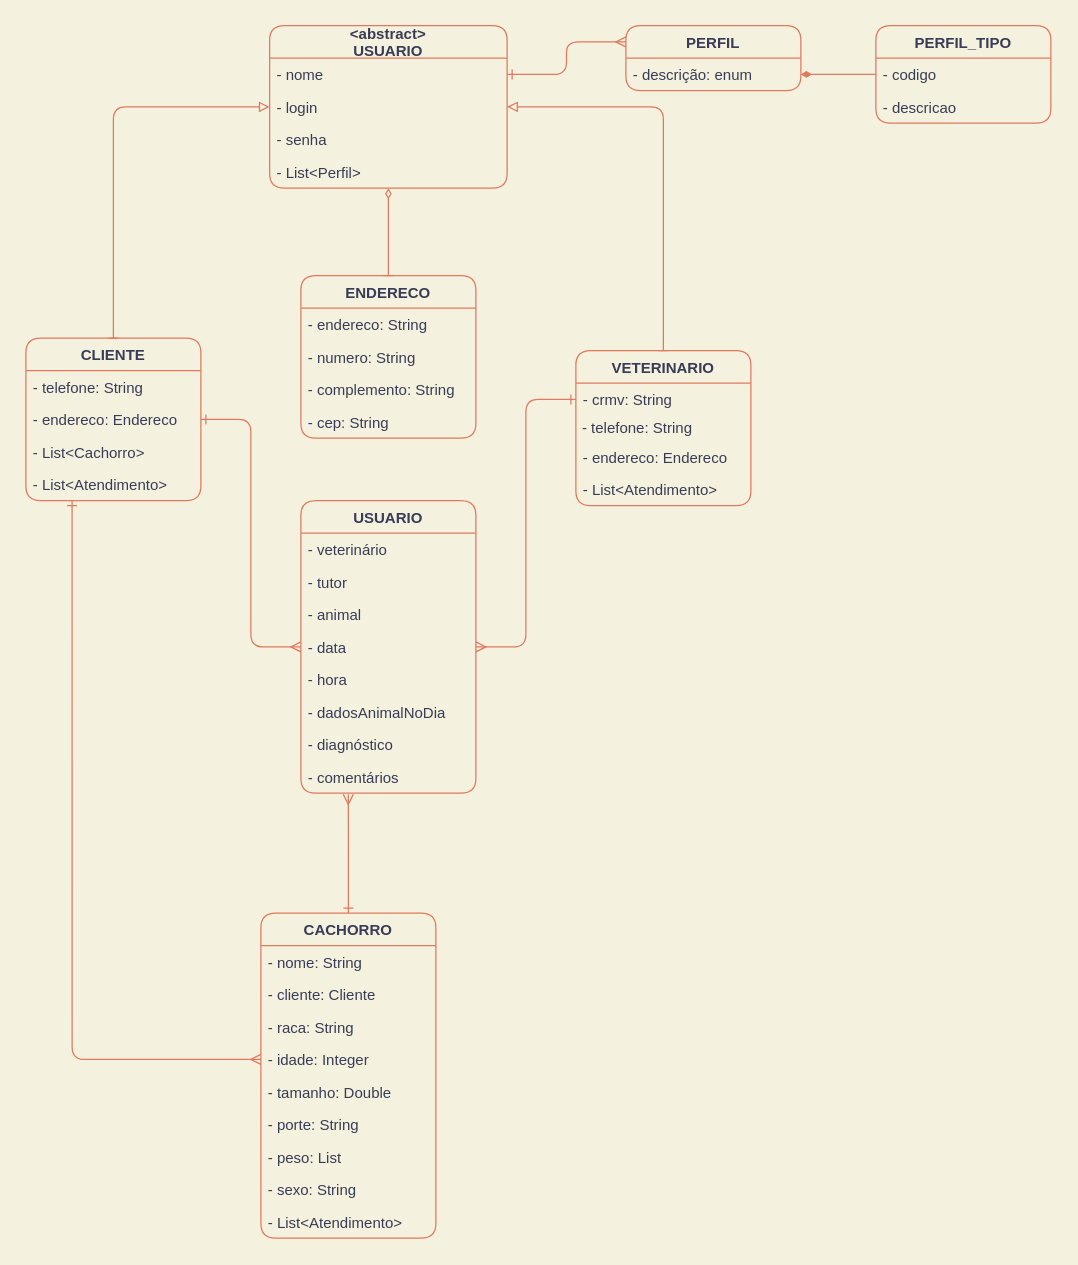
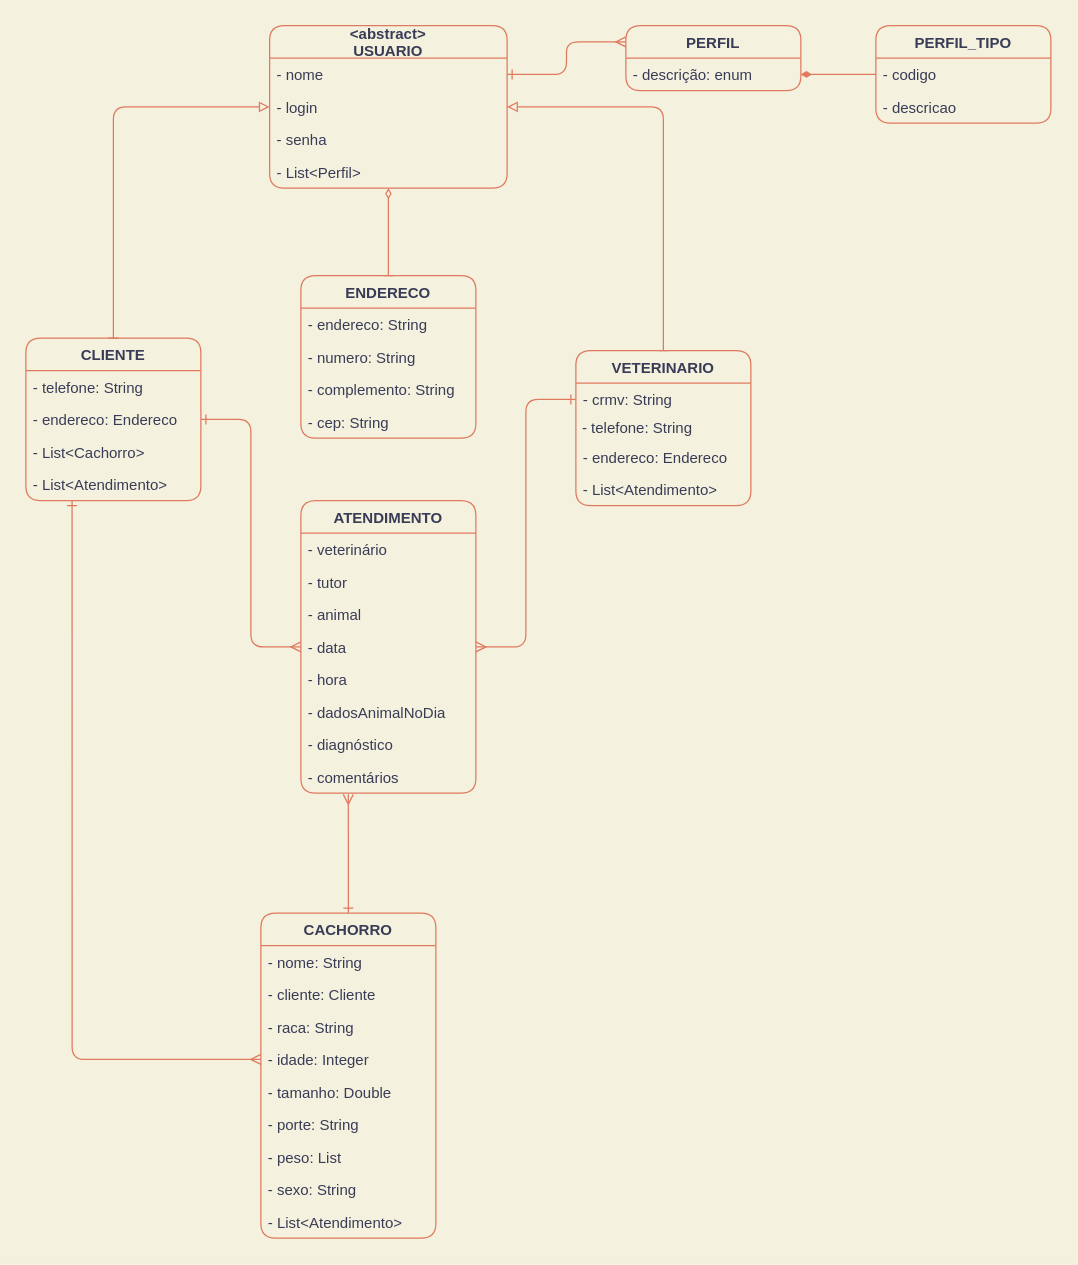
  <mxCell id="0" />
  <mxCell id="1" parent="0" />
  <mxCell id="2" style="edgeStyle=orthogonalEdgeStyle;rounded=1;orthogonalLoop=1;jettySize=auto;html=1;entryX=1;entryY=0.5;entryDx=0;entryDy=0;startArrow=baseDash;startFill=0;endArrow=block;endFill=0;labelBackgroundColor=#F4F1DE;strokeColor=#E07A5F;fontColor=#393C56;" edge="1" parent="1" source="3" target="43"><mxGeometry relative="1" as="geometry" /></mxCell>
  <mxCell id="3" value="VETERINARIO" style="swimlane;fontStyle=1;childLayout=stackLayout;horizontal=1;startSize=26;fillColor=none;horizontalStack=0;resizeParent=1;resizeParentMax=0;resizeLast=0;collapsible=1;marginBottom=0;strokeColor=#E07A5F;fontColor=#393C56;rounded=1;" vertex="1" parent="1"><mxGeometry x="460" y="280" width="140" height="124" as="geometry" /></mxCell>
  <mxCell id="4" value="- crmv: String" style="text;strokeColor=none;fillColor=none;align=left;verticalAlign=top;spacingLeft=4;spacingRight=4;overflow=hidden;rotatable=0;points=[[0,0.5],[1,0.5]];portConstraint=eastwest;fontColor=#393C56;rounded=1;" vertex="1" parent="3"><mxGeometry y="26" width="140" height="26" as="geometry" /></mxCell>
  <mxCell id="5" value="&amp;nbsp;- telefone: String" style="text;html=1;resizable=0;autosize=1;align=left;verticalAlign=middle;points=[];fillColor=none;strokeColor=none;rounded=1;fontColor=#393C56;" vertex="1" parent="3"><mxGeometry y="52" width="140" height="20" as="geometry" /></mxCell>
  <mxCell id="6" value="- endereco: Endereco" style="text;strokeColor=none;fillColor=none;align=left;verticalAlign=top;spacingLeft=4;spacingRight=4;overflow=hidden;rotatable=0;points=[[0,0.5],[1,0.5]];portConstraint=eastwest;fontColor=#393C56;rounded=1;" vertex="1" parent="3"><mxGeometry y="72" width="140" height="26" as="geometry" /></mxCell>
  <mxCell id="7" value="- List&lt;Atendimento&gt;" style="text;strokeColor=none;fillColor=none;align=left;verticalAlign=top;spacingLeft=4;spacingRight=4;overflow=hidden;rotatable=0;points=[[0,0.5],[1,0.5]];portConstraint=eastwest;fontColor=#393C56;rounded=1;" vertex="1" parent="3"><mxGeometry y="98" width="140" height="26" as="geometry" /></mxCell>
  <mxCell id="8" style="edgeStyle=orthogonalEdgeStyle;rounded=1;orthogonalLoop=1;jettySize=auto;html=1;startArrow=ERone;startFill=0;endArrow=ERmany;endFill=0;labelBackgroundColor=#F4F1DE;strokeColor=#E07A5F;fontColor=#393C56;" edge="1" parent="1" source="10" target="32"><mxGeometry relative="1" as="geometry" /></mxCell>
  <mxCell id="9" style="edgeStyle=orthogonalEdgeStyle;rounded=1;orthogonalLoop=1;jettySize=auto;html=1;entryX=0;entryY=0.5;entryDx=0;entryDy=0;startArrow=baseDash;startFill=0;endArrow=block;endFill=0;labelBackgroundColor=#F4F1DE;strokeColor=#E07A5F;fontColor=#393C56;" edge="1" parent="1" source="10" target="43"><mxGeometry relative="1" as="geometry" /></mxCell>
  <mxCell id="10" value="CLIENTE" style="swimlane;fontStyle=1;childLayout=stackLayout;horizontal=1;startSize=26;fillColor=none;horizontalStack=0;resizeParent=1;resizeParentMax=0;resizeLast=0;collapsible=1;marginBottom=0;strokeColor=#E07A5F;fontColor=#393C56;rounded=1;" vertex="1" parent="1"><mxGeometry x="20" y="270" width="140" height="130" as="geometry" /></mxCell>
  <mxCell id="11" value="- telefone: String" style="text;strokeColor=none;fillColor=none;align=left;verticalAlign=top;spacingLeft=4;spacingRight=4;overflow=hidden;rotatable=0;points=[[0,0.5],[1,0.5]];portConstraint=eastwest;fontColor=#393C56;rounded=1;" vertex="1" parent="10"><mxGeometry y="26" width="140" height="26" as="geometry" /></mxCell>
  <mxCell id="12" value="- endereco: Endereco" style="text;strokeColor=none;fillColor=none;align=left;verticalAlign=top;spacingLeft=4;spacingRight=4;overflow=hidden;rotatable=0;points=[[0,0.5],[1,0.5]];portConstraint=eastwest;fontColor=#393C56;rounded=1;" vertex="1" parent="10"><mxGeometry y="52" width="140" height="26" as="geometry" /></mxCell>
  <mxCell id="13" value="- List&lt;Cachorro&gt;" style="text;strokeColor=none;fillColor=none;align=left;verticalAlign=top;spacingLeft=4;spacingRight=4;overflow=hidden;rotatable=0;points=[[0,0.5],[1,0.5]];portConstraint=eastwest;fontColor=#393C56;rounded=1;" vertex="1" parent="10"><mxGeometry y="78" width="140" height="26" as="geometry" /></mxCell>
  <mxCell id="14" value="- List&lt;Atendimento&gt;" style="text;strokeColor=none;fillColor=none;align=left;verticalAlign=top;spacingLeft=4;spacingRight=4;overflow=hidden;rotatable=0;points=[[0,0.5],[1,0.5]];portConstraint=eastwest;fontColor=#393C56;rounded=1;" vertex="1" parent="10"><mxGeometry y="104" width="140" height="26" as="geometry" /></mxCell>
  <mxCell id="15" style="edgeStyle=orthogonalEdgeStyle;rounded=1;orthogonalLoop=1;jettySize=auto;html=1;entryX=0.271;entryY=1.038;entryDx=0;entryDy=0;entryPerimeter=0;startArrow=ERone;startFill=0;endArrow=ERmany;endFill=0;labelBackgroundColor=#F4F1DE;strokeColor=#E07A5F;fontColor=#393C56;" edge="1" parent="1" source="16" target="40"><mxGeometry relative="1" as="geometry" /></mxCell>
  <mxCell id="16" value="CACHORRO" style="swimlane;fontStyle=1;childLayout=stackLayout;horizontal=1;startSize=26;fillColor=none;horizontalStack=0;resizeParent=1;resizeParentMax=0;resizeLast=0;collapsible=1;marginBottom=0;strokeColor=#E07A5F;fontColor=#393C56;rounded=1;" vertex="1" parent="1"><mxGeometry x="208" y="730" width="140" height="260" as="geometry" /></mxCell>
  <mxCell id="17" value="- nome: String" style="text;strokeColor=none;fillColor=none;align=left;verticalAlign=top;spacingLeft=4;spacingRight=4;overflow=hidden;rotatable=0;points=[[0,0.5],[1,0.5]];portConstraint=eastwest;fontColor=#393C56;rounded=1;" vertex="1" parent="16"><mxGeometry y="26" width="140" height="26" as="geometry" /></mxCell>
  <mxCell id="18" value="- cliente: Cliente" style="text;strokeColor=none;fillColor=none;align=left;verticalAlign=top;spacingLeft=4;spacingRight=4;overflow=hidden;rotatable=0;points=[[0,0.5],[1,0.5]];portConstraint=eastwest;fontColor=#393C56;rounded=1;" vertex="1" parent="16"><mxGeometry y="52" width="140" height="26" as="geometry" /></mxCell>
  <mxCell id="19" value="- raca: String" style="text;strokeColor=none;fillColor=none;align=left;verticalAlign=top;spacingLeft=4;spacingRight=4;overflow=hidden;rotatable=0;points=[[0,0.5],[1,0.5]];portConstraint=eastwest;fontColor=#393C56;rounded=1;" vertex="1" parent="16"><mxGeometry y="78" width="140" height="26" as="geometry" /></mxCell>
  <mxCell id="20" value="- idade: Integer" style="text;strokeColor=none;fillColor=none;align=left;verticalAlign=top;spacingLeft=4;spacingRight=4;overflow=hidden;rotatable=0;points=[[0,0.5],[1,0.5]];portConstraint=eastwest;fontColor=#393C56;rounded=1;" vertex="1" parent="16"><mxGeometry y="104" width="140" height="26" as="geometry" /></mxCell>
  <mxCell id="21" value="- tamanho: Double" style="text;strokeColor=none;fillColor=none;align=left;verticalAlign=top;spacingLeft=4;spacingRight=4;overflow=hidden;rotatable=0;points=[[0,0.5],[1,0.5]];portConstraint=eastwest;fontColor=#393C56;rounded=1;" vertex="1" parent="16"><mxGeometry y="130" width="140" height="26" as="geometry" /></mxCell>
  <mxCell id="22" value="- porte: String" style="text;strokeColor=none;fillColor=none;align=left;verticalAlign=top;spacingLeft=4;spacingRight=4;overflow=hidden;rotatable=0;points=[[0,0.5],[1,0.5]];portConstraint=eastwest;fontColor=#393C56;rounded=1;" vertex="1" parent="16"><mxGeometry y="156" width="140" height="26" as="geometry" /></mxCell>
  <mxCell id="23" value="- peso: List" style="text;strokeColor=none;fillColor=none;align=left;verticalAlign=top;spacingLeft=4;spacingRight=4;overflow=hidden;rotatable=0;points=[[0,0.5],[1,0.5]];portConstraint=eastwest;fontColor=#393C56;rounded=1;" vertex="1" parent="16"><mxGeometry y="182" width="140" height="26" as="geometry" /></mxCell>
  <mxCell id="24" value="- sexo: String" style="text;strokeColor=none;fillColor=none;align=left;verticalAlign=top;spacingLeft=4;spacingRight=4;overflow=hidden;rotatable=0;points=[[0,0.5],[1,0.5]];portConstraint=eastwest;fontColor=#393C56;rounded=1;" vertex="1" parent="16"><mxGeometry y="208" width="140" height="26" as="geometry" /></mxCell>
  <mxCell id="25" value="- List&lt;Atendimento&gt;" style="text;strokeColor=none;fillColor=none;align=left;verticalAlign=top;spacingLeft=4;spacingRight=4;overflow=hidden;rotatable=0;points=[[0,0.5],[1,0.5]];portConstraint=eastwest;fontColor=#393C56;rounded=1;" vertex="1" parent="16"><mxGeometry y="234" width="140" height="26" as="geometry" /></mxCell>
  <mxCell id="26" style="edgeStyle=orthogonalEdgeStyle;rounded=1;orthogonalLoop=1;jettySize=auto;html=1;entryX=0.5;entryY=1;entryDx=0;entryDy=0;entryPerimeter=0;startArrow=baseDash;startFill=0;endArrow=diamondThin;endFill=0;strokeWidth=1;labelBackgroundColor=#F4F1DE;strokeColor=#E07A5F;fontColor=#393C56;" edge="1" parent="1" source="27" target="45"><mxGeometry relative="1" as="geometry" /></mxCell>
  <mxCell id="27" value="ENDERECO" style="swimlane;fontStyle=1;childLayout=stackLayout;horizontal=1;startSize=26;fillColor=none;horizontalStack=0;resizeParent=1;resizeParentMax=0;resizeLast=0;collapsible=1;marginBottom=0;strokeColor=#E07A5F;fontColor=#393C56;rounded=1;" vertex="1" parent="1"><mxGeometry x="240" y="220" width="140" height="130" as="geometry" /></mxCell>
  <mxCell id="28" value="- endereco: String" style="text;strokeColor=none;fillColor=none;align=left;verticalAlign=top;spacingLeft=4;spacingRight=4;overflow=hidden;rotatable=0;points=[[0,0.5],[1,0.5]];portConstraint=eastwest;fontColor=#393C56;rounded=1;" vertex="1" parent="27"><mxGeometry y="26" width="140" height="26" as="geometry" /></mxCell>
  <mxCell id="29" value="- numero: String" style="text;strokeColor=none;fillColor=none;align=left;verticalAlign=top;spacingLeft=4;spacingRight=4;overflow=hidden;rotatable=0;points=[[0,0.5],[1,0.5]];portConstraint=eastwest;fontColor=#393C56;rounded=1;" vertex="1" parent="27"><mxGeometry y="52" width="140" height="26" as="geometry" /></mxCell>
  <mxCell id="30" value="- complemento: String" style="text;strokeColor=none;fillColor=none;align=left;verticalAlign=top;spacingLeft=4;spacingRight=4;overflow=hidden;rotatable=0;points=[[0,0.5],[1,0.5]];portConstraint=eastwest;fontColor=#393C56;rounded=1;" vertex="1" parent="27"><mxGeometry y="78" width="140" height="26" as="geometry" /></mxCell>
  <mxCell id="31" value="- cep: String" style="text;strokeColor=none;fillColor=none;align=left;verticalAlign=top;spacingLeft=4;spacingRight=4;overflow=hidden;rotatable=0;points=[[0,0.5],[1,0.5]];portConstraint=eastwest;fontColor=#393C56;rounded=1;" vertex="1" parent="27"><mxGeometry y="104" width="140" height="26" as="geometry" /></mxCell>
- <mxCell id="32" value="USUARIO" style="swimlane;fontStyle=1;childLayout=stackLayout;horizontal=1;startSize=26;fillColor=none;horizontalStack=0;resizeParent=1;resizeParentMax=0;resizeLast=0;collapsible=1;marginBottom=0;strokeColor=#E07A5F;fontColor=#393C56;rounded=1;" vertex="1" parent="1"><mxGeometry x="240" y="400" width="140" height="234" as="geometry" /></mxCell>
+ <mxCell id="32" value="ATENDIMENTO" style="swimlane;fontStyle=1;childLayout=stackLayout;horizontal=1;startSize=26;fillColor=none;horizontalStack=0;resizeParent=1;resizeParentMax=0;resizeLast=0;collapsible=1;marginBottom=0;strokeColor=#E07A5F;fontColor=#393C56;rounded=1;" vertex="1" parent="1"><mxGeometry x="240" y="400" width="140" height="234" as="geometry" /></mxCell>
  <mxCell id="33" value="- veterinário" style="text;strokeColor=none;fillColor=none;align=left;verticalAlign=top;spacingLeft=4;spacingRight=4;overflow=hidden;rotatable=0;points=[[0,0.5],[1,0.5]];portConstraint=eastwest;fontColor=#393C56;rounded=1;" vertex="1" parent="32"><mxGeometry y="26" width="140" height="26" as="geometry" /></mxCell>
  <mxCell id="34" value="- tutor" style="text;strokeColor=none;fillColor=none;align=left;verticalAlign=top;spacingLeft=4;spacingRight=4;overflow=hidden;rotatable=0;points=[[0,0.5],[1,0.5]];portConstraint=eastwest;fontColor=#393C56;rounded=1;" vertex="1" parent="32"><mxGeometry y="52" width="140" height="26" as="geometry" /></mxCell>
  <mxCell id="35" value="- animal" style="text;strokeColor=none;fillColor=none;align=left;verticalAlign=top;spacingLeft=4;spacingRight=4;overflow=hidden;rotatable=0;points=[[0,0.5],[1,0.5]];portConstraint=eastwest;fontColor=#393C56;rounded=1;" vertex="1" parent="32"><mxGeometry y="78" width="140" height="26" as="geometry" /></mxCell>
  <mxCell id="36" value="- data" style="text;strokeColor=none;fillColor=none;align=left;verticalAlign=top;spacingLeft=4;spacingRight=4;overflow=hidden;rotatable=0;points=[[0,0.5],[1,0.5]];portConstraint=eastwest;fontColor=#393C56;rounded=1;" vertex="1" parent="32"><mxGeometry y="104" width="140" height="26" as="geometry" /></mxCell>
  <mxCell id="37" value="- hora" style="text;strokeColor=none;fillColor=none;align=left;verticalAlign=top;spacingLeft=4;spacingRight=4;overflow=hidden;rotatable=0;points=[[0,0.5],[1,0.5]];portConstraint=eastwest;fontColor=#393C56;rounded=1;" vertex="1" parent="32"><mxGeometry y="130" width="140" height="26" as="geometry" /></mxCell>
  <mxCell id="38" value="- dadosAnimalNoDia" style="text;strokeColor=none;fillColor=none;align=left;verticalAlign=top;spacingLeft=4;spacingRight=4;overflow=hidden;rotatable=0;points=[[0,0.5],[1,0.5]];portConstraint=eastwest;fontColor=#393C56;rounded=1;" vertex="1" parent="32"><mxGeometry y="156" width="140" height="26" as="geometry" /></mxCell>
  <mxCell id="39" value="- diagnóstico" style="text;strokeColor=none;fillColor=none;align=left;verticalAlign=top;spacingLeft=4;spacingRight=4;overflow=hidden;rotatable=0;points=[[0,0.5],[1,0.5]];portConstraint=eastwest;fontColor=#393C56;rounded=1;" vertex="1" parent="32"><mxGeometry y="182" width="140" height="26" as="geometry" /></mxCell>
  <mxCell id="40" value="- comentários" style="text;strokeColor=none;fillColor=none;align=left;verticalAlign=top;spacingLeft=4;spacingRight=4;overflow=hidden;rotatable=0;points=[[0,0.5],[1,0.5]];portConstraint=eastwest;fontColor=#393C56;rounded=1;" vertex="1" parent="32"><mxGeometry y="208" width="140" height="26" as="geometry" /></mxCell>
  <mxCell id="41" value="&lt;abstract&gt;&#10;USUARIO" style="swimlane;fontStyle=1;childLayout=stackLayout;horizontal=1;startSize=26;fillColor=none;horizontalStack=0;resizeParent=1;resizeParentMax=0;resizeLast=0;collapsible=1;marginBottom=0;strokeColor=#E07A5F;fontColor=#393C56;rounded=1;" vertex="1" parent="1"><mxGeometry x="215" y="20" width="190" height="130" as="geometry" /></mxCell>
  <mxCell id="42" value="- nome" style="text;strokeColor=none;fillColor=none;align=left;verticalAlign=top;spacingLeft=4;spacingRight=4;overflow=hidden;rotatable=0;points=[[0,0.5],[1,0.5]];portConstraint=eastwest;fontColor=#393C56;rounded=1;" vertex="1" parent="41"><mxGeometry y="26" width="190" height="26" as="geometry" /></mxCell>
  <mxCell id="43" value="- login" style="text;strokeColor=none;fillColor=none;align=left;verticalAlign=top;spacingLeft=4;spacingRight=4;overflow=hidden;rotatable=0;points=[[0,0.5],[1,0.5]];portConstraint=eastwest;fontColor=#393C56;rounded=1;" vertex="1" parent="41"><mxGeometry y="52" width="190" height="26" as="geometry" /></mxCell>
  <mxCell id="44" value="- senha" style="text;strokeColor=none;fillColor=none;align=left;verticalAlign=top;spacingLeft=4;spacingRight=4;overflow=hidden;rotatable=0;points=[[0,0.5],[1,0.5]];portConstraint=eastwest;fontColor=#393C56;rounded=1;" vertex="1" parent="41"><mxGeometry y="78" width="190" height="26" as="geometry" /></mxCell>
  <mxCell id="45" value="- List&lt;Perfil&gt;" style="text;strokeColor=none;fillColor=none;align=left;verticalAlign=top;spacingLeft=4;spacingRight=4;overflow=hidden;rotatable=0;points=[[0,0.5],[1,0.5]];portConstraint=eastwest;fontColor=#393C56;rounded=1;" vertex="1" parent="41"><mxGeometry y="104" width="190" height="26" as="geometry" /></mxCell>
  <mxCell id="46" value="PERFIL" style="swimlane;fontStyle=1;childLayout=stackLayout;horizontal=1;startSize=26;fillColor=none;horizontalStack=0;resizeParent=1;resizeParentMax=0;resizeLast=0;collapsible=1;marginBottom=0;strokeColor=#E07A5F;fontColor=#393C56;rounded=1;" vertex="1" parent="1"><mxGeometry x="500" y="20" width="140" height="52" as="geometry" /></mxCell>
  <mxCell id="47" value="- descrição: enum" style="text;strokeColor=none;fillColor=none;align=left;verticalAlign=top;spacingLeft=4;spacingRight=4;overflow=hidden;rotatable=0;points=[[0,0.5],[1,0.5]];portConstraint=eastwest;fontColor=#393C56;rounded=1;" vertex="1" parent="46"><mxGeometry y="26" width="140" height="26" as="geometry" /></mxCell>
  <mxCell id="48" style="edgeStyle=orthogonalEdgeStyle;rounded=1;orthogonalLoop=1;jettySize=auto;html=1;startArrow=ERone;startFill=0;endArrow=ERmany;endFill=0;labelBackgroundColor=#F4F1DE;strokeColor=#E07A5F;fontColor=#393C56;" edge="1" parent="1" source="4" target="36"><mxGeometry relative="1" as="geometry" /></mxCell>
  <mxCell id="49" style="edgeStyle=orthogonalEdgeStyle;rounded=1;orthogonalLoop=1;jettySize=auto;html=1;startArrow=ERone;startFill=0;endArrow=ERmany;endFill=0;entryX=0;entryY=0.25;entryDx=0;entryDy=0;labelBackgroundColor=#F4F1DE;strokeColor=#E07A5F;fontColor=#393C56;" edge="1" parent="1" source="42" target="46"><mxGeometry relative="1" as="geometry"><mxPoint x="470" y="120" as="targetPoint" /></mxGeometry></mxCell>
  <mxCell id="50" value="PERFIL_TIPO" style="swimlane;fontStyle=1;childLayout=stackLayout;horizontal=1;startSize=26;fillColor=none;horizontalStack=0;resizeParent=1;resizeParentMax=0;resizeLast=0;collapsible=1;marginBottom=0;strokeColor=#E07A5F;fontColor=#393C56;rounded=1;" vertex="1" parent="1"><mxGeometry x="700" y="20" width="140" height="78" as="geometry" /></mxCell>
  <mxCell id="51" value="- codigo" style="text;strokeColor=none;fillColor=none;align=left;verticalAlign=top;spacingLeft=4;spacingRight=4;overflow=hidden;rotatable=0;points=[[0,0.5],[1,0.5]];portConstraint=eastwest;fontColor=#393C56;rounded=1;" vertex="1" parent="50"><mxGeometry y="26" width="140" height="26" as="geometry" /></mxCell>
  <mxCell id="52" value="- descricao" style="text;strokeColor=none;fillColor=none;align=left;verticalAlign=top;spacingLeft=4;spacingRight=4;overflow=hidden;rotatable=0;points=[[0,0.5],[1,0.5]];portConstraint=eastwest;fontColor=#393C56;rounded=1;" vertex="1" parent="50"><mxGeometry y="52" width="140" height="26" as="geometry" /></mxCell>
  <mxCell id="53" style="edgeStyle=orthogonalEdgeStyle;rounded=1;orthogonalLoop=1;jettySize=auto;html=1;entryX=0;entryY=0.5;entryDx=0;entryDy=0;startArrow=diamondThin;startFill=1;endArrow=none;endFill=0;strokeWidth=1;labelBackgroundColor=#F4F1DE;strokeColor=#E07A5F;fontColor=#393C56;" edge="1" parent="1" source="47" target="51"><mxGeometry relative="1" as="geometry" /></mxCell>
  <mxCell id="54" style="edgeStyle=orthogonalEdgeStyle;rounded=1;orthogonalLoop=1;jettySize=auto;html=1;entryX=0.264;entryY=1;entryDx=0;entryDy=0;entryPerimeter=0;startArrow=ERmany;startFill=0;endArrow=ERone;endFill=0;strokeWidth=1;labelBackgroundColor=#F4F1DE;strokeColor=#E07A5F;fontColor=#393C56;" edge="1" parent="1" source="20" target="14"><mxGeometry relative="1" as="geometry" /></mxCell>
